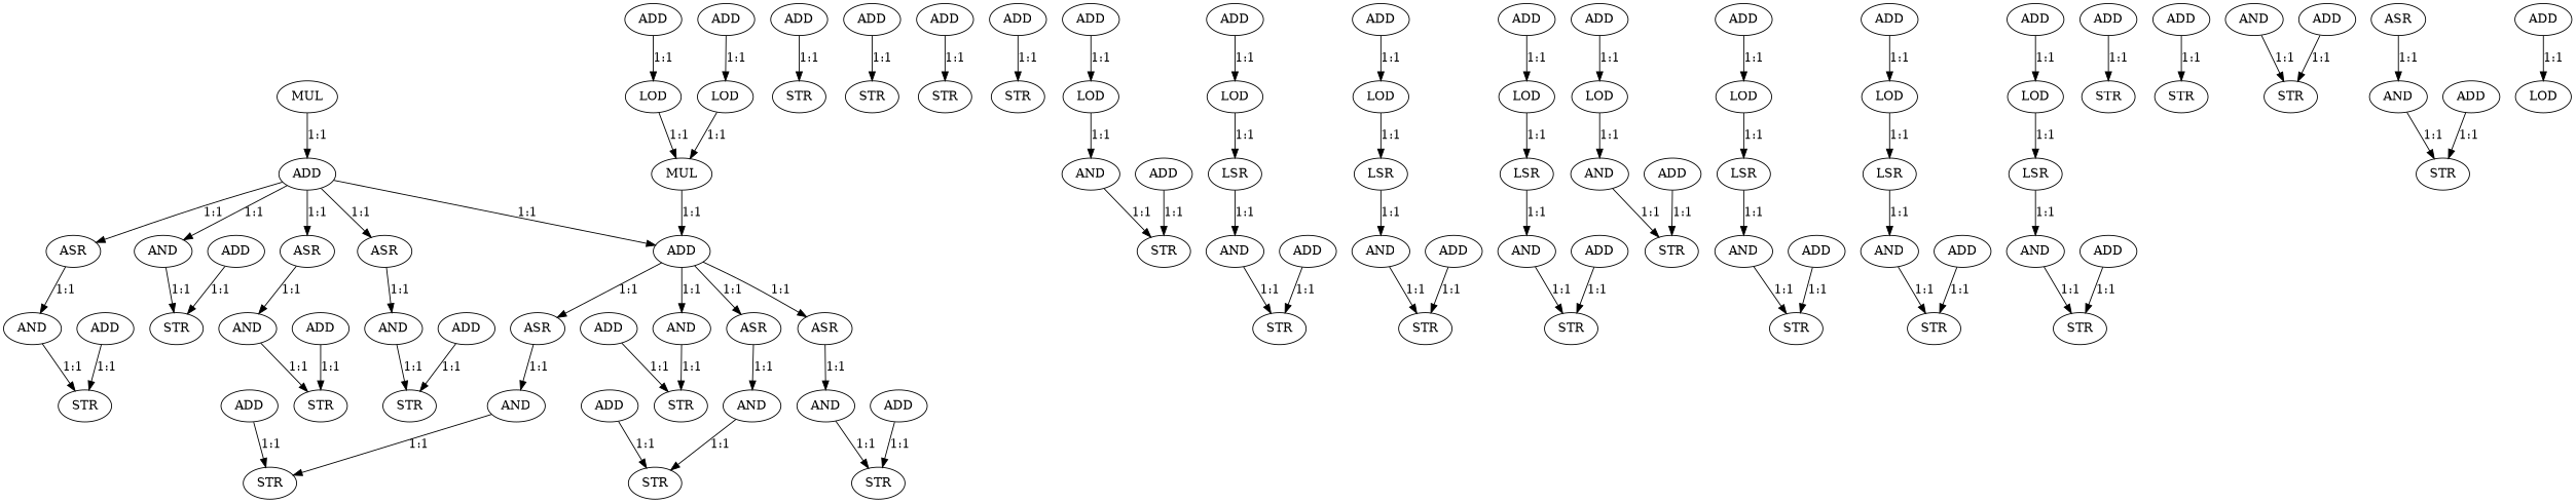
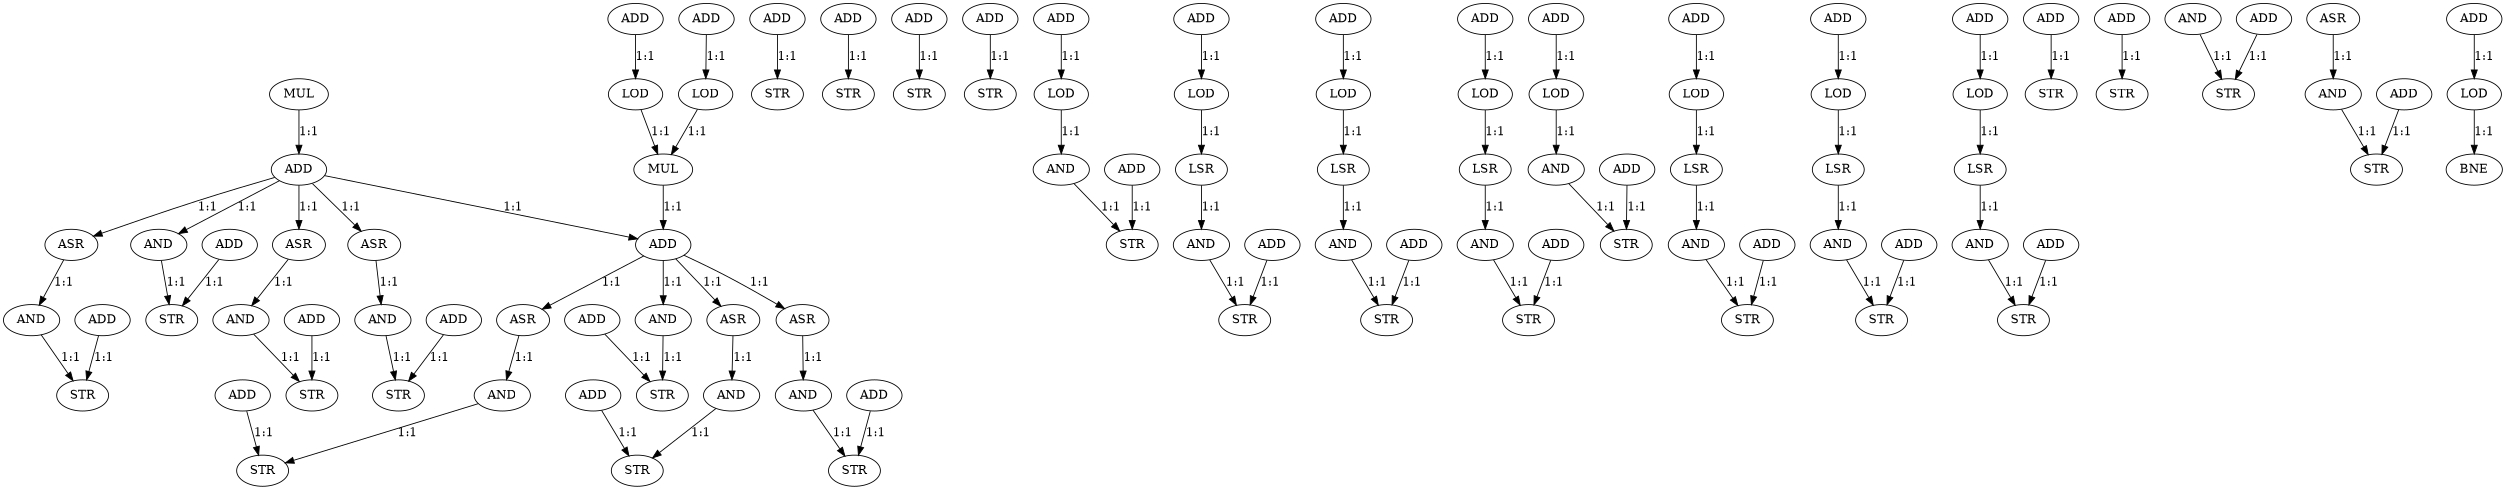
  digraph {
    n1 [label=MUL]
    n2 [label=ADD]
    n3 [label=ADD]
    n4 [label=AND]
    n5 [label=ASR]
    n6 [label=ASR]
    n7 [label=ASR]
    n8 [label=ADD]
    n9 [label=LOD]
    n10 [label=MUL]
    n11 [label=ADD]
    n12 [label=LOD]
    n13 [label=AND]
    n14 [label=ASR]
    n15 [label=ASR]
    n16 [label=ASR]
    n17 [label=ADD]
    n18 [label=STR]
    n19 [label=ADD]
    n20 [label=STR]
    n21 [label=STR]
    n22 [label=ADD]
    n23 [label=AND]
    n24 [label=STR]
    n25 [label=ADD]
    n26 [label=AND]
    n27 [label=STR]
    n28 [label=ADD]
    n29 [label=AND]
    n30 [label=STR]
    n31 [label=ADD]
    n32 [label=STR]
    n33 [label=ADD]
    n34 [label=AND]
    n35 [label=STR]
    n36 [label=ADD]
    n37 [label=AND]
    n38 [label=STR]
    n39 [label=ADD]
    n40 [label=AND]
    n41 [label=STR]
    n42 [label=ADD]
    n43 [label=ADD]
    n44 [label=STR]
    n45 [label=ADD]
    n46 [label=STR]
    n47 [label=ADD]
    n48 [label=LOD]
    n49 [label=AND]
    n50 [label=STR]
    n51 [label=ADD]
    n52 [label=ADD]
    n53 [label=LOD]
    n54 [label=LSR]
    n55 [label=AND]
    n56 [label=STR]
    n57 [label=ADD]
    n58 [label=ADD]
    n59 [label=LOD]
    n60 [label=LSR]
    n61 [label=AND]
    n62 [label=STR]
    n63 [label=ADD]
    n64 [label=ADD]
    n65 [label=LOD]
    n66 [label=LSR]
    n67 [label=AND]
    n68 [label=STR]
    n69 [label=ADD]
    n70 [label=ADD]
    n71 [label=LOD]
    n72 [label=AND]
    n73 [label=STR]
    n74 [label=ADD]
    n75 [label=ADD]
    n76 [label=LOD]
    n77 [label=LSR]
    n78 [label=AND]
    n79 [label=STR]
    n80 [label=ADD]
    n81 [label=ADD]
    n82 [label=LOD]
    n83 [label=LSR]
    n84 [label=AND]
    n85 [label=STR]
    n86 [label=ADD]
    n87 [label=ADD]
    n88 [label=LOD]
    n89 [label=LSR]
    n90 [label=AND]
    n91 [label=STR]
    n92 [label=ADD]
    n93 [label=ADD]
    n94 [label=STR]
    n95 [label=ADD]
    n96 [label=STR]
    n97 [label=AND]
    n98 [label=STR]
    n99 [label=ADD]
    n100 [label=ASR]
    n101 [label=AND]
    n102 [label=STR]
    n103 [label=ADD]
    n104 [label=ADD]
    n105 [label=LOD]
+   n106 [label=BNE]
    n1 -> n2 [label="1:1"]
    n2 -> n3 [label="1:1"]
    n2 -> n4 [label="1:1"]
    n2 -> n5 [label="1:1"]
    n2 -> n6 [label="1:1"]
    n2 -> n7 [label="1:1"]
    n3 -> n13 [label="1:1"]
    n3 -> n14 [label="1:1"]
    n3 -> n15 [label="1:1"]
    n3 -> n16 [label="1:1"]
    n4 -> n32 [label="1:1"]
    n5 -> n34 [label="1:1"]
    n6 -> n37 [label="1:1"]
    n7 -> n40 [label="1:1"]
    n8 -> n9 [label="1:1"]
    n9 -> n10 [label="1:1"]
    n10 -> n3 [label="1:1"]
    n11 -> n12 [label="1:1"]
    n12 -> n10 [label="1:1"]
    n13 -> n21 [label="1:1"]
    n14 -> n23 [label="1:1"]
    n15 -> n26 [label="1:1"]
    n16 -> n29 [label="1:1"]
    n17 -> n18 [label="1:1"]
    n19 -> n20 [label="1:1"]
    n22 -> n21 [label="1:1"]
    n23 -> n24 [label="1:1"]
    n25 -> n24 [label="1:1"]
    n26 -> n27 [label="1:1"]
    n28 -> n27 [label="1:1"]
    n29 -> n30 [label="1:1"]
    n31 -> n30 [label="1:1"]
    n33 -> n32 [label="1:1"]
    n34 -> n35 [label="1:1"]
    n36 -> n35 [label="1:1"]
    n37 -> n38 [label="1:1"]
    n39 -> n38 [label="1:1"]
    n40 -> n41 [label="1:1"]
    n42 -> n41 [label="1:1"]
    n43 -> n44 [label="1:1"]
    n45 -> n46 [label="1:1"]
    n47 -> n48 [label="1:1"]
    n48 -> n49 [label="1:1"]
    n49 -> n50 [label="1:1"]
    n51 -> n50 [label="1:1"]
    n52 -> n53 [label="1:1"]
    n53 -> n54 [label="1:1"]
    n54 -> n55 [label="1:1"]
    n55 -> n56 [label="1:1"]
    n57 -> n56 [label="1:1"]
    n58 -> n59 [label="1:1"]
    n59 -> n60 [label="1:1"]
    n60 -> n61 [label="1:1"]
    n61 -> n62 [label="1:1"]
    n63 -> n62 [label="1:1"]
    n64 -> n65 [label="1:1"]
    n65 -> n66 [label="1:1"]
    n66 -> n67 [label="1:1"]
    n67 -> n68 [label="1:1"]
    n69 -> n68 [label="1:1"]
    n70 -> n71 [label="1:1"]
    n71 -> n72 [label="1:1"]
    n72 -> n73 [label="1:1"]
    n74 -> n73 [label="1:1"]
    n75 -> n76 [label="1:1"]
    n76 -> n77 [label="1:1"]
    n77 -> n78 [label="1:1"]
    n78 -> n79 [label="1:1"]
    n80 -> n79 [label="1:1"]
    n81 -> n82 [label="1:1"]
    n82 -> n83 [label="1:1"]
    n83 -> n84 [label="1:1"]
    n84 -> n85 [label="1:1"]
    n86 -> n85 [label="1:1"]
    n87 -> n88 [label="1:1"]
    n88 -> n89 [label="1:1"]
    n89 -> n90 [label="1:1"]
    n90 -> n91 [label="1:1"]
    n92 -> n91 [label="1:1"]
    n93 -> n94 [label="1:1"]
    n95 -> n96 [label="1:1"]
    n97 -> n98 [label="1:1"]
    n99 -> n98 [label="1:1"]
    n100 -> n101 [label="1:1"]
    n101 -> n102 [label="1:1"]
    n103 -> n102 [label="1:1"]
    n104 -> n105 [label="1:1"]
+   n105 -> n106 [label="1:1"]
  }
